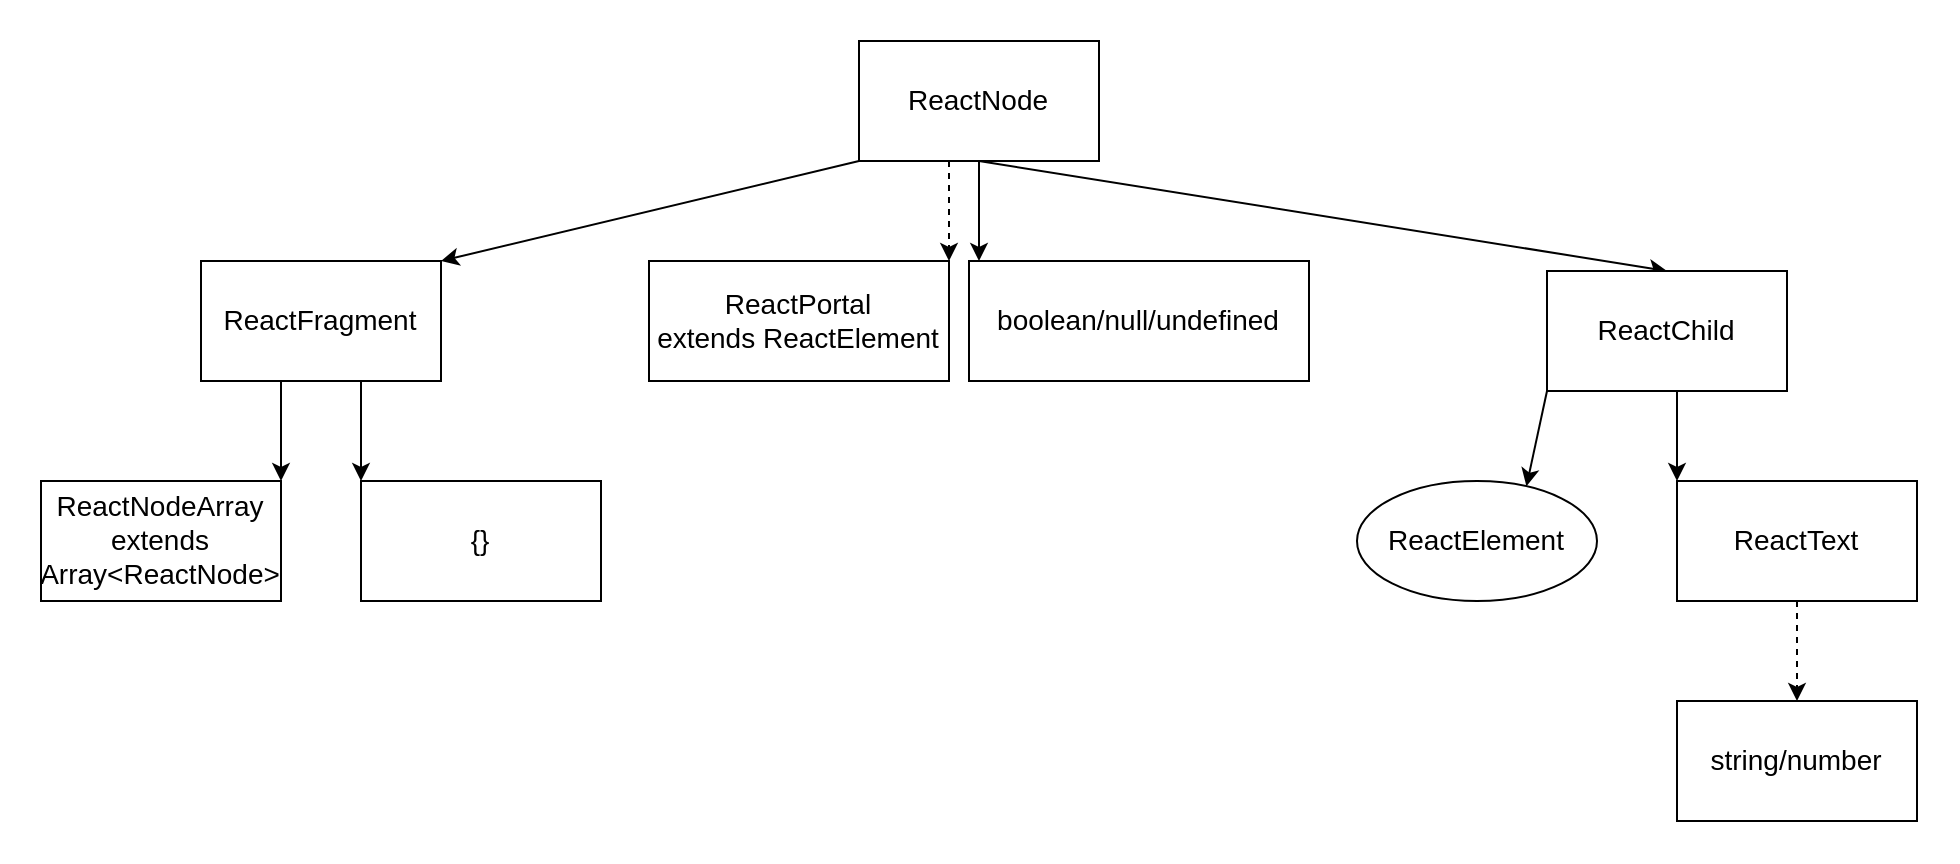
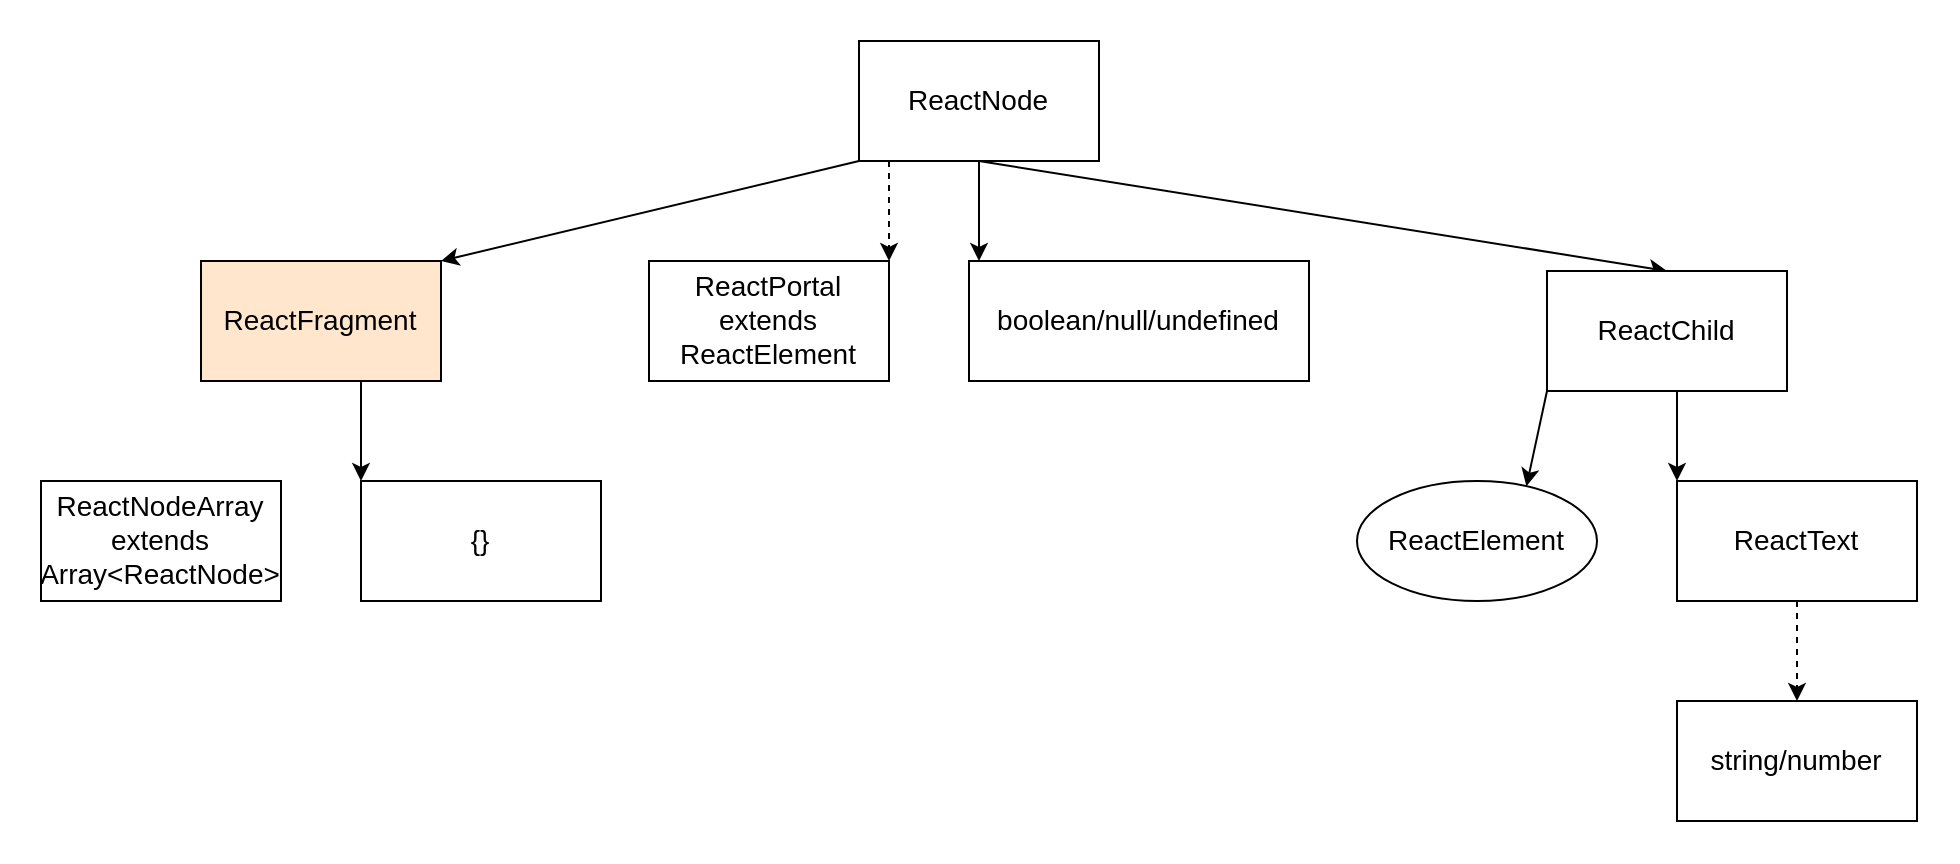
  <mxCell id="0" />
  <mxCell id="1" parent="0" />
  <mxCell id="2" style="rounded=0;orthogonalLoop=1;jettySize=auto;html=1;entryX=0.5;entryY=0;entryDx=0;entryDy=0;fontSize=14;exitX=0.5;exitY=1;exitDx=0;exitDy=0;noEdgeStyle=1;orthogonal=1;" edge="1" parent="1" source="6" target="9"><mxGeometry relative="1" as="geometry"><mxPoint x="10.5" y="-1047" as="sourcePoint" /></mxGeometry></mxCell>
  <mxCell id="3" style="rounded=0;orthogonalLoop=1;jettySize=auto;html=1;exitDx=0;exitDy=0;entryDx=0;entryDy=0;fontSize=14;noEdgeStyle=1;orthogonal=1;edgeStyle=orthogonalEdgeStyle;" edge="1" parent="1" source="6" target="12"><mxGeometry relative="1" as="geometry" /></mxCell>
  <mxCell id="4" style="rounded=0;orthogonalLoop=1;jettySize=auto;html=1;exitDx=0;exitDy=0;entryDx=0;entryDy=0;fontSize=14;noEdgeStyle=1;orthogonal=1;edgeStyle=orthogonalEdgeStyle;dashed=1;" edge="1" parent="1" source="6" target="13"><mxGeometry relative="1" as="geometry" /></mxCell>
  <mxCell id="5" style="rounded=0;orthogonalLoop=1;jettySize=auto;html=1;exitDx=0;exitDy=0;entryDx=0;entryDy=0;fontSize=14;noEdgeStyle=1;orthogonal=1;edgeStyle=orthogonalEdgeStyle;" edge="1" parent="1" source="6" target="14"><mxGeometry relative="1" as="geometry" /></mxCell>
  <mxCell id="6" value="ReactNode" style="rounded=0;whiteSpace=wrap;html=1;fontSize=14;" vertex="1" parent="1"><mxGeometry x="429" y="20" width="120" height="60" as="geometry" /></mxCell>
  <mxCell id="7" style="rounded=0;orthogonalLoop=1;jettySize=auto;html=1;exitDx=0;exitDy=0;entryDx=0;entryDy=0;fontSize=14;noEdgeStyle=1;orthogonal=1;edgeStyle=orthogonalEdgeStyle;" edge="1" parent="1" source="9" target="15"><mxGeometry relative="1" as="geometry" /></mxCell>
  <mxCell id="8" style="rounded=0;orthogonalLoop=1;jettySize=auto;html=1;exitDx=0;exitDy=0;entryDx=0;entryDy=0;fontSize=14;noEdgeStyle=1;orthogonal=1;edgeStyle=orthogonalEdgeStyle;" edge="1" parent="1" source="9" target="17"><mxGeometry relative="1" as="geometry" /></mxCell>
  <mxCell id="9" value="ReactChild" style="rounded=0;whiteSpace=wrap;html=1;fontSize=14;" vertex="1" parent="1"><mxGeometry x="773" y="135" width="120" height="60" as="geometry" /></mxCell>
- <mxCell id="10" style="edgeStyle=orthogonalEdgeStyle;rounded=0;orthogonalLoop=1;jettySize=auto;html=1;exitDx=0;exitDy=0;entryDx=0;entryDy=0;fontSize=14;noEdgeStyle=1;orthogonal=1;" edge="1" parent="1" source="12" target="19"><mxGeometry relative="1" as="geometry" /></mxCell>
  <mxCell id="11" style="edgeStyle=orthogonalEdgeStyle;rounded=0;orthogonalLoop=1;jettySize=auto;html=1;exitDx=0;exitDy=0;entryDx=0;entryDy=0;fontSize=14;noEdgeStyle=1;orthogonal=1;" edge="1" parent="1" source="12" target="20"><mxGeometry relative="1" as="geometry" /></mxCell>
- <mxCell id="12" value="ReactFragment" style="rounded=0;whiteSpace=wrap;html=1;fontSize=14;" vertex="1" parent="1"><mxGeometry x="100" y="130" width="120" height="60" as="geometry" /></mxCell>
- <mxCell id="13" value="ReactPortal&lt;br&gt;extends ReactElement" style="rounded=0;whiteSpace=wrap;html=1;fontSize=14;" vertex="1" parent="1"><mxGeometry x="324" y="130" width="150" height="60" as="geometry" /></mxCell>
+ <mxCell id="12" value="ReactFragment" style="rounded=0;whiteSpace=wrap;html=1;fontSize=14;fillColor=#ffe6cc;" vertex="1" parent="1"><mxGeometry x="100" y="130" width="120" height="60" as="geometry" /></mxCell>
+ <mxCell id="13" value="ReactPortal&lt;br&gt;extends ReactElement" style="rounded=0;whiteSpace=wrap;html=1;fontSize=14;" vertex="1" parent="1"><mxGeometry x="324" y="130" width="120" height="60" as="geometry" /></mxCell>
  <mxCell id="14" value="boolean/null/undefined" style="rounded=0;whiteSpace=wrap;html=1;fontSize=14;" vertex="1" parent="1"><mxGeometry x="484" y="130" width="170" height="60" as="geometry" /></mxCell>
  <mxCell id="15" value="ReactElement" style="ellipse;whiteSpace=wrap;html=1;fontSize=14;" vertex="1" parent="1"><mxGeometry x="678" y="240" width="120" height="60" as="geometry" /></mxCell>
  <mxCell id="16" style="edgeStyle=orthogonalEdgeStyle;rounded=0;orthogonalLoop=1;jettySize=auto;html=1;exitDx=0;exitDy=0;entryDx=0;entryDy=0;fontSize=14;noEdgeStyle=1;orthogonal=1;dashed=1;" edge="1" parent="1" source="17" target="18"><mxGeometry relative="1" as="geometry" /></mxCell>
  <mxCell id="17" value="ReactText" style="rounded=0;whiteSpace=wrap;html=1;fontSize=14;" vertex="1" parent="1"><mxGeometry x="838" y="240" width="120" height="60" as="geometry" /></mxCell>
  <mxCell id="18" value="string/number" style="rounded=0;whiteSpace=wrap;html=1;fontSize=14;" vertex="1" parent="1"><mxGeometry x="838" y="350" width="120" height="60" as="geometry" /></mxCell>
  <mxCell id="19" value="ReactNodeArray&lt;br&gt;extends&lt;br&gt;Array&amp;lt;ReactNode&amp;gt;" style="rounded=0;whiteSpace=wrap;html=1;fontSize=14;" vertex="1" parent="1"><mxGeometry x="20" y="240" width="120" height="60" as="geometry" /></mxCell>
  <mxCell id="20" value="{}" style="rounded=0;whiteSpace=wrap;html=1;fontSize=14;" vertex="1" parent="1"><mxGeometry x="180" y="240" width="120" height="60" as="geometry" /></mxCell>
